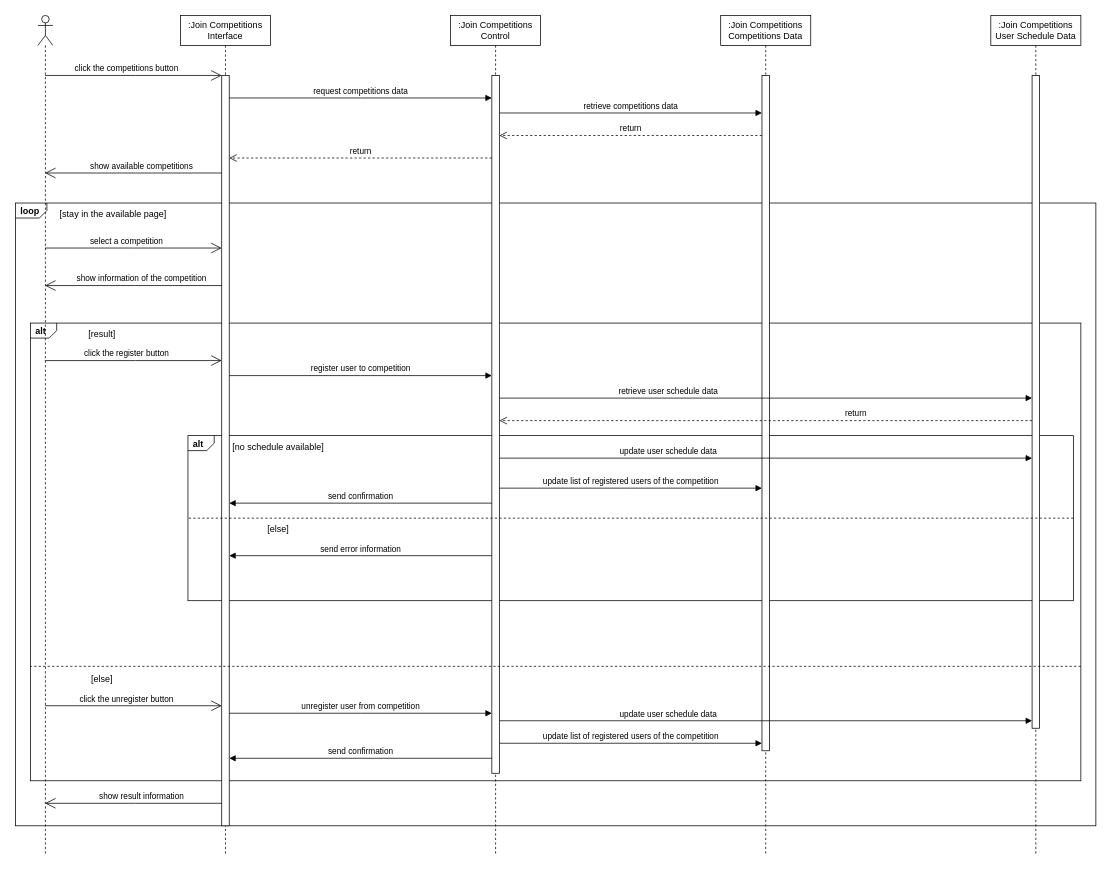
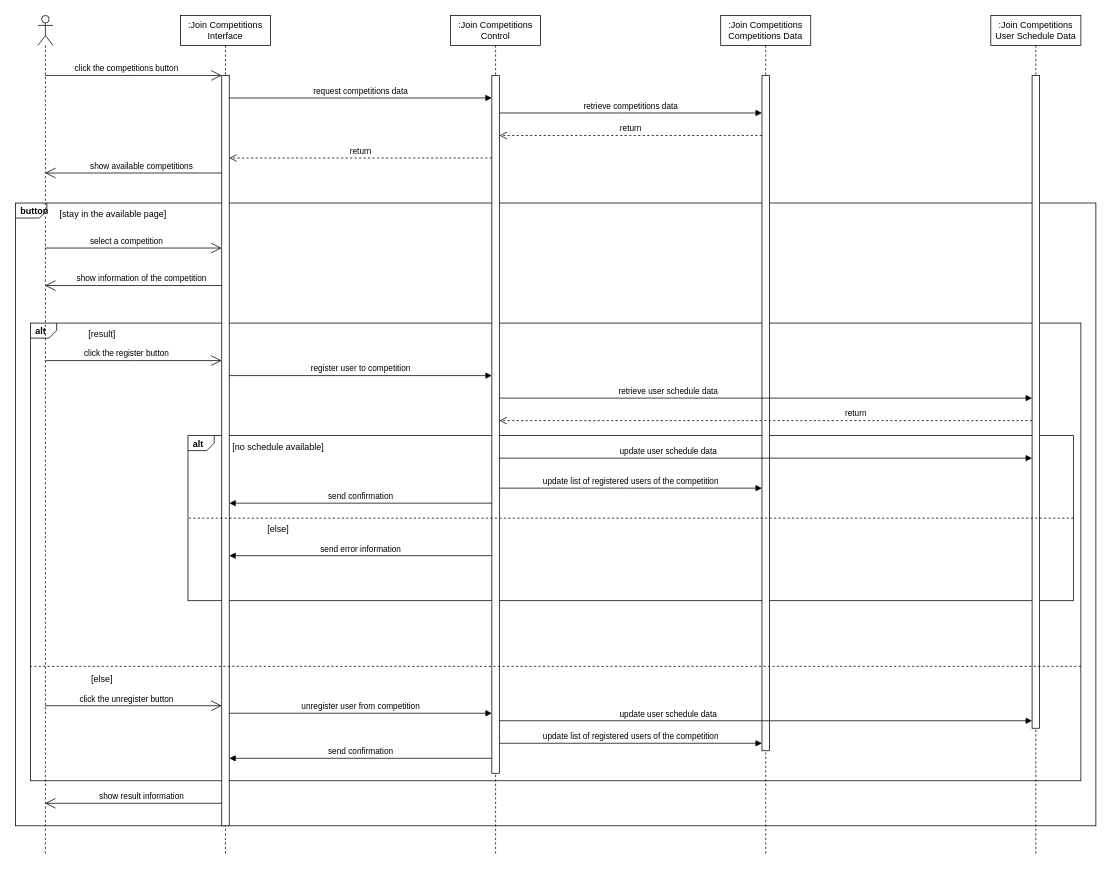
  <mxCell id="0" />
  <mxCell id="1" parent="0" />
- <mxCell id="2" value="&lt;div&gt;loop&lt;/div&gt;" style="strokeColor=inherit;fillColor=inherit;gradientColor=inherit;html=1;shape=mxgraph.sysml.package;labelX=42;fontStyle=1;align=left;verticalAlign=top;spacingLeft=5;spacingTop=-3;" parent="1" vertex="1"><mxGeometry y="270" width="1440" height="830" as="geometry" x="20" /></mxCell>
+ <mxCell id="2" value="&lt;div&gt;button&lt;/div&gt;" style="strokeColor=inherit;fillColor=inherit;gradientColor=inherit;html=1;shape=mxgraph.sysml.package;labelX=42;fontStyle=1;align=left;verticalAlign=top;spacingLeft=5;spacingTop=-3;" parent="1" vertex="1"><mxGeometry y="270" width="1440" height="830" as="geometry" x="20" /></mxCell>
  <mxCell id="3" value="alt" style="strokeColor=inherit;fillColor=inherit;gradientColor=inherit;html=1;shape=mxgraph.sysml.package;labelX=35;fontStyle=1;align=left;verticalAlign=top;spacingLeft=5;spacingTop=-3;" parent="1" vertex="1"><mxGeometry x="40" y="430" width="1400" height="610" as="geometry" /></mxCell>
  <mxCell id="4" value="alt" style="strokeColor=inherit;fillColor=inherit;gradientColor=inherit;html=1;shape=mxgraph.sysml.package;labelX=35;fontStyle=1;align=left;verticalAlign=top;spacingLeft=5;spacingTop=-3;" vertex="1" parent="1"><mxGeometry x="250" y="580" width="1180" height="220" as="geometry" /></mxCell>
  <mxCell id="5" value="&lt;div&gt;:Join Competitions&lt;/div&gt;&lt;div&gt;Control&lt;br&gt;&lt;/div&gt;" style="shape=umlLifeline;perimeter=lifelinePerimeter;whiteSpace=wrap;html=1;container=0;dropTarget=0;collapsible=0;recursiveResize=0;outlineConnect=0;portConstraint=eastwest;newEdgeStyle={&quot;edgeStyle&quot;:&quot;elbowEdgeStyle&quot;,&quot;elbow&quot;:&quot;vertical&quot;,&quot;curved&quot;:0,&quot;rounded&quot;:0};" parent="1" vertex="1"><mxGeometry x="600" y="20" width="120" height="1120" as="geometry" /></mxCell>
  <mxCell id="6" value="" style="html=1;points=[];perimeter=orthogonalPerimeter;outlineConnect=0;targetShapes=umlLifeline;portConstraint=eastwest;newEdgeStyle={&quot;edgeStyle&quot;:&quot;elbowEdgeStyle&quot;,&quot;elbow&quot;:&quot;vertical&quot;,&quot;curved&quot;:0,&quot;rounded&quot;:0};" parent="5" vertex="1"><mxGeometry x="55" y="80" width="10" height="930" as="geometry" /></mxCell>
  <mxCell id="7" value="&lt;div&gt;:Join Competitions&lt;/div&gt;Competitions Data" style="shape=umlLifeline;perimeter=lifelinePerimeter;whiteSpace=wrap;html=1;container=0;dropTarget=0;collapsible=0;recursiveResize=0;outlineConnect=0;portConstraint=eastwest;newEdgeStyle={&quot;edgeStyle&quot;:&quot;elbowEdgeStyle&quot;,&quot;elbow&quot;:&quot;vertical&quot;,&quot;curved&quot;:0,&quot;rounded&quot;:0};" parent="1" vertex="1"><mxGeometry x="960" y="20" width="120" height="1120" as="geometry" /></mxCell>
  <mxCell id="8" value="" style="html=1;points=[];perimeter=orthogonalPerimeter;outlineConnect=0;targetShapes=umlLifeline;portConstraint=eastwest;newEdgeStyle={&quot;edgeStyle&quot;:&quot;elbowEdgeStyle&quot;,&quot;elbow&quot;:&quot;vertical&quot;,&quot;curved&quot;:0,&quot;rounded&quot;:0};" parent="7" vertex="1"><mxGeometry x="55" y="80" width="10" height="900" as="geometry" /></mxCell>
  <mxCell id="9" value="" style="shape=umlLifeline;perimeter=lifelinePerimeter;whiteSpace=wrap;html=1;container=1;dropTarget=0;collapsible=0;recursiveResize=0;outlineConnect=0;portConstraint=eastwest;newEdgeStyle={&quot;edgeStyle&quot;:&quot;elbowEdgeStyle&quot;,&quot;elbow&quot;:&quot;vertical&quot;,&quot;curved&quot;:0,&quot;rounded&quot;:0};participant=umlActor;" parent="1" vertex="1"><mxGeometry x="50" y="20" width="20" height="1120" as="geometry" /></mxCell>
  <mxCell id="10" value="&lt;div&gt;:Join Competitions&lt;/div&gt;Interface" style="shape=umlLifeline;perimeter=lifelinePerimeter;whiteSpace=wrap;html=1;container=1;dropTarget=0;collapsible=0;recursiveResize=0;outlineConnect=0;portConstraint=eastwest;newEdgeStyle={&quot;edgeStyle&quot;:&quot;elbowEdgeStyle&quot;,&quot;elbow&quot;:&quot;vertical&quot;,&quot;curved&quot;:0,&quot;rounded&quot;:0};" parent="1" vertex="1"><mxGeometry x="240" y="20" width="120" height="1120" as="geometry" /></mxCell>
  <mxCell id="11" value="" style="html=1;points=[];perimeter=orthogonalPerimeter;outlineConnect=0;targetShapes=umlLifeline;portConstraint=eastwest;newEdgeStyle={&quot;edgeStyle&quot;:&quot;elbowEdgeStyle&quot;,&quot;elbow&quot;:&quot;vertical&quot;,&quot;curved&quot;:0,&quot;rounded&quot;:0};" parent="10" vertex="1"><mxGeometry x="55" y="80" width="10" height="1000" as="geometry" /></mxCell>
  <mxCell id="12" value="&lt;div&gt;:Join Competitions&lt;/div&gt;&lt;div&gt;User Schedule Data&lt;br&gt;&lt;/div&gt;" style="shape=umlLifeline;perimeter=lifelinePerimeter;whiteSpace=wrap;html=1;container=1;dropTarget=0;collapsible=0;recursiveResize=0;outlineConnect=0;portConstraint=eastwest;newEdgeStyle={&quot;edgeStyle&quot;:&quot;elbowEdgeStyle&quot;,&quot;elbow&quot;:&quot;vertical&quot;,&quot;curved&quot;:0,&quot;rounded&quot;:0};" parent="1" vertex="1"><mxGeometry x="1320" y="20" width="120" height="1120" as="geometry" /></mxCell>
  <mxCell id="13" value="" style="html=1;points=[];perimeter=orthogonalPerimeter;outlineConnect=0;targetShapes=umlLifeline;portConstraint=eastwest;newEdgeStyle={&quot;edgeStyle&quot;:&quot;elbowEdgeStyle&quot;,&quot;elbow&quot;:&quot;vertical&quot;,&quot;curved&quot;:0,&quot;rounded&quot;:0};" vertex="1" parent="12"><mxGeometry x="55" y="80" width="10" height="870" as="geometry" /></mxCell>
  <mxCell id="14" value="" style="endArrow=open;endFill=1;endSize=12;html=1;elbow=vertical;edgeStyle=elbowEdgeStyle;curved=0;rounded=0;" parent="1" source="9" target="11" edge="1"><mxGeometry width="160" relative="1" as="geometry"><mxPoint x="85" y="100" as="sourcePoint" /><mxPoint x="245" y="100" as="targetPoint" /><Array as="points"><mxPoint x="180" y="100" /></Array></mxGeometry></mxCell>
  <mxCell id="15" value="click the competitions button" style="edgeLabel;html=1;align=center;verticalAlign=middle;resizable=0;points=[];" parent="14" vertex="1" connectable="0"><mxGeometry x="-0.087" y="3" relative="1" as="geometry"><mxPoint y="-7" as="offset" /></mxGeometry></mxCell>
  <mxCell id="16" value="request competitions data" style="html=1;verticalAlign=bottom;endArrow=block;edgeStyle=elbowEdgeStyle;elbow=vertical;curved=0;rounded=0;" parent="1" source="11" target="6" edge="1"><mxGeometry width="80" relative="1" as="geometry"><mxPoint x="370" y="120" as="sourcePoint" /><mxPoint x="450" y="120" as="targetPoint" /><Array as="points"><mxPoint x="480" y="130" /></Array></mxGeometry></mxCell>
  <mxCell id="17" value="retrieve competitions data" style="html=1;verticalAlign=bottom;endArrow=block;edgeStyle=elbowEdgeStyle;elbow=vertical;curved=0;rounded=0;" parent="1" source="6" target="8" edge="1"><mxGeometry width="80" relative="1" as="geometry"><mxPoint x="780" y="160" as="sourcePoint" /><mxPoint x="860" y="160" as="targetPoint" /><Array as="points"><mxPoint x="830" y="150" /></Array></mxGeometry></mxCell>
  <mxCell id="18" value="return" style="html=1;verticalAlign=bottom;endArrow=open;dashed=1;endSize=8;edgeStyle=elbowEdgeStyle;elbow=vertical;curved=0;rounded=0;" parent="1" source="8" target="6" edge="1"><mxGeometry relative="1" as="geometry"><mxPoint x="880" y="200" as="sourcePoint" /><mxPoint x="800" y="200" as="targetPoint" /><Array as="points"><mxPoint x="840" y="180" /></Array></mxGeometry></mxCell>
  <mxCell id="19" value="return" style="html=1;verticalAlign=bottom;endArrow=open;dashed=1;endSize=8;edgeStyle=elbowEdgeStyle;elbow=vertical;curved=0;rounded=0;" parent="1" source="6" target="11" edge="1"><mxGeometry relative="1" as="geometry"><mxPoint x="520" y="230" as="sourcePoint" /><mxPoint x="440" y="230" as="targetPoint" /><Array as="points"><mxPoint x="480" y="210" /></Array></mxGeometry></mxCell>
  <mxCell id="20" value="" style="endArrow=open;endFill=1;endSize=12;html=1;elbow=vertical;edgeStyle=elbowEdgeStyle;curved=0;rounded=0;" parent="1" source="11" target="9" edge="1"><mxGeometry width="160" relative="1" as="geometry"><mxPoint x="295" y="230" as="sourcePoint" /><mxPoint x="60" y="230" as="targetPoint" /><Array as="points"><mxPoint x="180" y="230" /></Array></mxGeometry></mxCell>
  <mxCell id="21" value="show available competitions" style="edgeLabel;html=1;align=center;verticalAlign=middle;resizable=0;points=[];" parent="20" vertex="1" connectable="0"><mxGeometry x="-0.087" y="3" relative="1" as="geometry"><mxPoint y="-13" as="offset" /></mxGeometry></mxCell>
  <mxCell id="22" value="[stay in the available page]" style="text;html=1;align=center;verticalAlign=middle;resizable=0;points=[];autosize=1;strokeColor=none;fillColor=none;" parent="1" vertex="1"><mxGeometry x="60" y="270" width="180" height="30" as="geometry" /></mxCell>
  <mxCell id="23" value="" style="endArrow=open;endFill=1;endSize=12;html=1;elbow=vertical;edgeStyle=elbowEdgeStyle;curved=0;rounded=0;" parent="1" source="9" target="11" edge="1"><mxGeometry width="160" relative="1" as="geometry"><mxPoint x="60" y="330" as="sourcePoint" /><mxPoint x="295" y="330" as="targetPoint" /><Array as="points"><mxPoint x="180" y="330" /></Array></mxGeometry></mxCell>
  <mxCell id="24" value="select a competition" style="edgeLabel;html=1;align=center;verticalAlign=middle;resizable=0;points=[];" parent="23" vertex="1" connectable="0"><mxGeometry x="-0.087" y="3" relative="1" as="geometry"><mxPoint y="-7" as="offset" /></mxGeometry></mxCell>
  <mxCell id="25" value="" style="endArrow=open;endFill=1;endSize=12;html=1;elbow=vertical;edgeStyle=elbowEdgeStyle;curved=0;rounded=0;" parent="1" source="11" target="9" edge="1"><mxGeometry width="160" relative="1" as="geometry"><mxPoint x="295" y="380" as="sourcePoint" /><mxPoint x="60" y="380" as="targetPoint" /><Array as="points"><mxPoint x="180" y="380" /></Array></mxGeometry></mxCell>
  <mxCell id="26" value="show information of the competition" style="edgeLabel;html=1;align=center;verticalAlign=middle;resizable=0;points=[];" parent="25" vertex="1" connectable="0"><mxGeometry x="-0.087" y="3" relative="1" as="geometry"><mxPoint y="-13" as="offset" /></mxGeometry></mxCell>
  <mxCell id="27" value="" style="strokeColor=inherit;fillColor=inherit;gradientColor=inherit;endArrow=none;html=1;edgeStyle=none;dashed=1;rounded=0;entryX=0;entryY=0.75;entryDx=0;entryDy=0;entryPerimeter=0;exitX=1;exitY=0.75;exitDx=0;exitDy=0;exitPerimeter=0;" parent="1" source="3" target="3" edge="1"><mxGeometry relative="1" as="geometry"><mxPoint x="500" y="910" as="targetPoint" /><mxPoint x="700" y="910" as="sourcePoint" /></mxGeometry></mxCell>
  <mxCell id="28" value="[result]" style="text;html=1;align=center;verticalAlign=middle;resizable=0;points=[];autosize=1;strokeColor=none;fillColor=none;" parent="1" vertex="1"><mxGeometry x="100" y="430" width="70" height="30" as="geometry" /></mxCell>
  <mxCell id="29" value="[else]" style="text;html=1;align=center;verticalAlign=middle;resizable=0;points=[];autosize=1;strokeColor=none;fillColor=none;" parent="1" vertex="1"><mxGeometry x="110" y="890" width="50" height="30" as="geometry" /></mxCell>
  <mxCell id="30" value="" style="endArrow=open;endFill=1;endSize=12;html=1;elbow=vertical;edgeStyle=elbowEdgeStyle;curved=0;rounded=0;" edge="1" parent="1" source="9" target="11"><mxGeometry width="160" relative="1" as="geometry"><mxPoint x="60" y="480" as="sourcePoint" /><mxPoint x="295" y="480" as="targetPoint" /><Array as="points"><mxPoint x="180" y="480" /></Array></mxGeometry></mxCell>
  <mxCell id="31" value="click the register button" style="edgeLabel;html=1;align=center;verticalAlign=middle;resizable=0;points=[];" vertex="1" connectable="0" parent="30"><mxGeometry x="-0.087" y="3" relative="1" as="geometry"><mxPoint y="-7" as="offset" /></mxGeometry></mxCell>
  <mxCell id="32" value="register user to competition" style="html=1;verticalAlign=bottom;endArrow=block;edgeStyle=elbowEdgeStyle;elbow=vertical;curved=0;rounded=0;" edge="1" parent="1" source="11" target="6"><mxGeometry width="80" relative="1" as="geometry"><mxPoint x="430" y="510" as="sourcePoint" /><mxPoint x="510" y="510" as="targetPoint" /><Array as="points"><mxPoint x="480" y="500" /></Array></mxGeometry></mxCell>
  <mxCell id="33" value="retrieve user schedule data" style="html=1;verticalAlign=bottom;endArrow=block;edgeStyle=elbowEdgeStyle;elbow=vertical;curved=0;rounded=0;" edge="1" parent="1" source="6" target="13"><mxGeometry x="-0.366" width="80" relative="1" as="geometry"><mxPoint x="930" y="550" as="sourcePoint" /><mxPoint x="1010" y="550" as="targetPoint" /><Array as="points"><mxPoint x="1020" y="530" /></Array><mxPoint as="offset" /></mxGeometry></mxCell>
  <mxCell id="34" value="return" style="html=1;verticalAlign=bottom;endArrow=open;dashed=1;endSize=8;edgeStyle=elbowEdgeStyle;elbow=vertical;curved=0;rounded=0;" edge="1" parent="1" source="13" target="6"><mxGeometry x="-0.338" relative="1" as="geometry"><mxPoint x="1080" y="580" as="sourcePoint" /><mxPoint x="1000" y="580" as="targetPoint" /><Array as="points"><mxPoint x="1020" y="560" /></Array><mxPoint as="offset" /></mxGeometry></mxCell>
  <mxCell id="35" value="" style="strokeColor=inherit;fillColor=inherit;gradientColor=inherit;endArrow=none;html=1;edgeStyle=none;dashed=1;rounded=0;entryX=0;entryY=0.5;entryDx=0;entryDy=0;entryPerimeter=0;exitX=1;exitY=0.5;exitDx=0;exitDy=0;exitPerimeter=0;" edge="1" parent="1" source="4" target="4"><mxGeometry relative="1" as="geometry"><mxPoint x="480" y="1130" as="targetPoint" /><mxPoint x="680" y="1130" as="sourcePoint" /></mxGeometry></mxCell>
  <mxCell id="36" value="[no schedule available]" style="text;html=1;align=center;verticalAlign=middle;resizable=0;points=[];autosize=1;strokeColor=none;fillColor=none;" vertex="1" parent="1"><mxGeometry x="295" y="580" width="150" height="30" as="geometry" /></mxCell>
  <mxCell id="37" value="send confirmation" style="html=1;verticalAlign=bottom;endArrow=block;edgeStyle=elbowEdgeStyle;elbow=vertical;curved=0;rounded=0;" edge="1" parent="1" source="6" target="11"><mxGeometry width="80" relative="1" as="geometry"><mxPoint x="500" y="630" as="sourcePoint" /><mxPoint x="420" y="630" as="targetPoint" /><Array as="points"><mxPoint x="490" y="670" /></Array></mxGeometry></mxCell>
  <mxCell id="38" value="update user schedule data" style="html=1;verticalAlign=bottom;endArrow=block;edgeStyle=elbowEdgeStyle;elbow=vertical;curved=0;rounded=0;" edge="1" parent="1" source="6"><mxGeometry x="-0.366" width="80" relative="1" as="geometry"><mxPoint x="665" y="610" as="sourcePoint" /><mxPoint x="1375" y="610" as="targetPoint" /><Array as="points"><mxPoint x="1020" y="610" /></Array><mxPoint as="offset" /></mxGeometry></mxCell>
  <mxCell id="39" value="update list of registered users of the competition" style="html=1;verticalAlign=bottom;endArrow=block;edgeStyle=elbowEdgeStyle;elbow=vertical;curved=0;rounded=0;" edge="1" parent="1" source="6" target="8"><mxGeometry width="80" relative="1" as="geometry"><mxPoint x="790" y="650" as="sourcePoint" /><mxPoint x="870" y="650" as="targetPoint" /><Array as="points"><mxPoint x="840" y="650" /></Array></mxGeometry></mxCell>
  <mxCell id="40" value="send error information" style="html=1;verticalAlign=bottom;endArrow=block;edgeStyle=elbowEdgeStyle;elbow=vertical;curved=0;rounded=0;" edge="1" parent="1" source="6" target="11"><mxGeometry width="80" relative="1" as="geometry"><mxPoint x="600" y="720" as="sourcePoint" /><mxPoint x="520" y="720" as="targetPoint" /><Array as="points"><mxPoint x="480" y="740" /></Array></mxGeometry></mxCell>
  <mxCell id="41" value="[else]" style="text;html=1;align=center;verticalAlign=middle;resizable=0;points=[];autosize=1;strokeColor=none;fillColor=none;" vertex="1" parent="1"><mxGeometry x="345" y="690" width="50" height="30" as="geometry" /></mxCell>
  <mxCell id="42" value="" style="endArrow=open;endFill=1;endSize=12;html=1;elbow=vertical;edgeStyle=elbowEdgeStyle;curved=0;rounded=0;" edge="1" parent="1" source="9" target="11"><mxGeometry width="160" relative="1" as="geometry"><mxPoint x="60" y="910" as="sourcePoint" /><mxPoint x="295" y="910" as="targetPoint" /><Array as="points"><mxPoint x="180" y="940" /><mxPoint x="180" y="910" /></Array></mxGeometry></mxCell>
  <mxCell id="43" value="click the unregister button" style="edgeLabel;html=1;align=center;verticalAlign=middle;resizable=0;points=[];" vertex="1" connectable="0" parent="42"><mxGeometry x="-0.087" y="3" relative="1" as="geometry"><mxPoint y="-7" as="offset" /></mxGeometry></mxCell>
  <mxCell id="44" value="unregister user from competition" style="html=1;verticalAlign=bottom;endArrow=block;edgeStyle=elbowEdgeStyle;elbow=vertical;curved=0;rounded=0;" edge="1" parent="1" source="11" target="6"><mxGeometry width="80" relative="1" as="geometry"><mxPoint x="450" y="930" as="sourcePoint" /><mxPoint x="530" y="930" as="targetPoint" /><Array as="points"><mxPoint x="480" y="950" /></Array></mxGeometry></mxCell>
  <mxCell id="45" value="update user schedule data" style="html=1;verticalAlign=bottom;endArrow=block;edgeStyle=elbowEdgeStyle;elbow=vertical;curved=0;rounded=0;" edge="1" parent="1" source="6" target="13"><mxGeometry x="-0.366" width="80" relative="1" as="geometry"><mxPoint x="665" y="940" as="sourcePoint" /><mxPoint x="1375" y="940" as="targetPoint" /><Array as="points"><mxPoint x="1020" y="960" /></Array><mxPoint as="offset" /></mxGeometry></mxCell>
  <mxCell id="46" value="update list of registered users of the competition" style="html=1;verticalAlign=bottom;endArrow=block;edgeStyle=elbowEdgeStyle;elbow=vertical;curved=0;rounded=0;" edge="1" parent="1" source="6" target="8"><mxGeometry width="80" relative="1" as="geometry"><mxPoint x="800" y="970" as="sourcePoint" /><mxPoint x="880" y="970" as="targetPoint" /><Array as="points"><mxPoint x="850" y="990" /></Array></mxGeometry></mxCell>
  <mxCell id="47" value="send confirmation" style="html=1;verticalAlign=bottom;endArrow=block;edgeStyle=elbowEdgeStyle;elbow=vertical;curved=0;rounded=0;" edge="1" parent="1" source="6" target="11"><mxGeometry width="80" relative="1" as="geometry"><mxPoint x="540" y="1000" as="sourcePoint" /><mxPoint x="460" y="1000" as="targetPoint" /><Array as="points"><mxPoint x="490" y="1010" /></Array></mxGeometry></mxCell>
  <mxCell id="48" value="" style="endArrow=open;endFill=1;endSize=12;html=1;elbow=vertical;edgeStyle=elbowEdgeStyle;curved=0;rounded=0;" edge="1" parent="1" source="11" target="9"><mxGeometry width="160" relative="1" as="geometry"><mxPoint x="295" y="1090" as="sourcePoint" /><mxPoint x="60" y="1090" as="targetPoint" /><Array as="points"><mxPoint x="180" y="1070" /></Array></mxGeometry></mxCell>
  <mxCell id="49" value="show result information" style="edgeLabel;html=1;align=center;verticalAlign=middle;resizable=0;points=[];" vertex="1" connectable="0" parent="48"><mxGeometry x="-0.087" y="3" relative="1" as="geometry"><mxPoint y="-13" as="offset" /></mxGeometry></mxCell>
